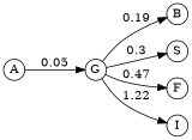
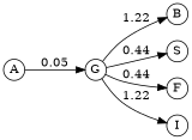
  digraph {
    rankdir=LR
    node [fixedsize=true]
    G [height=0.33 width=0.33]
    B [height=0.33 width=0.33]
    S [height=0.33 width=0.33]
    F [height=0.33 width=0.33]
    I [height=0.33 width=0.33]
    A [height=0.33 width=0.33]
-   G -> B [label=0.19]
-   G -> S [label=0.3]
-   G -> F [label=0.47]
+   G -> B [label=1.22]
+   G -> S [label=0.44]
+   G -> F [label=0.44]
    G -> I [label=1.22]
    A -> G [label=0.05]
  }
